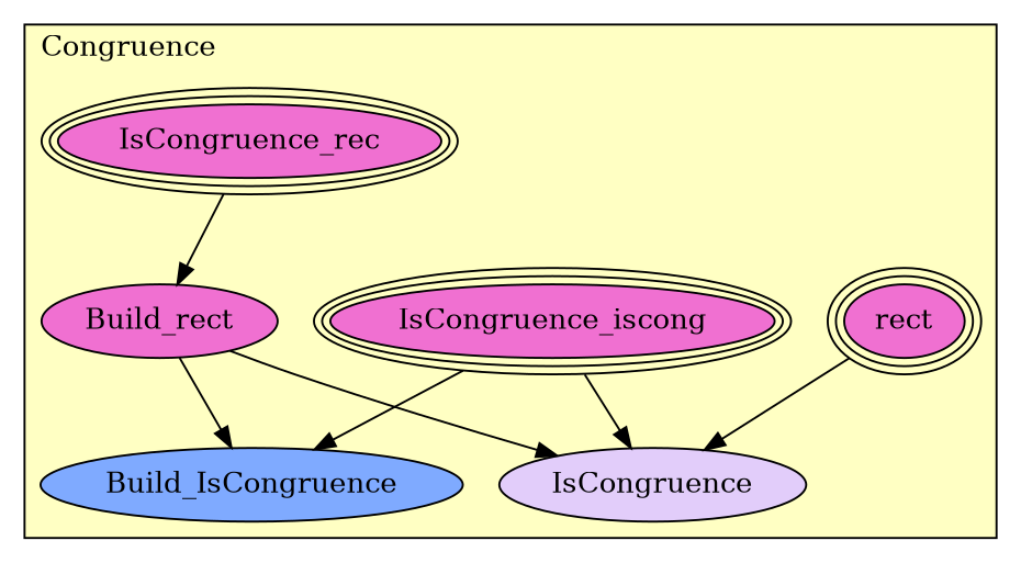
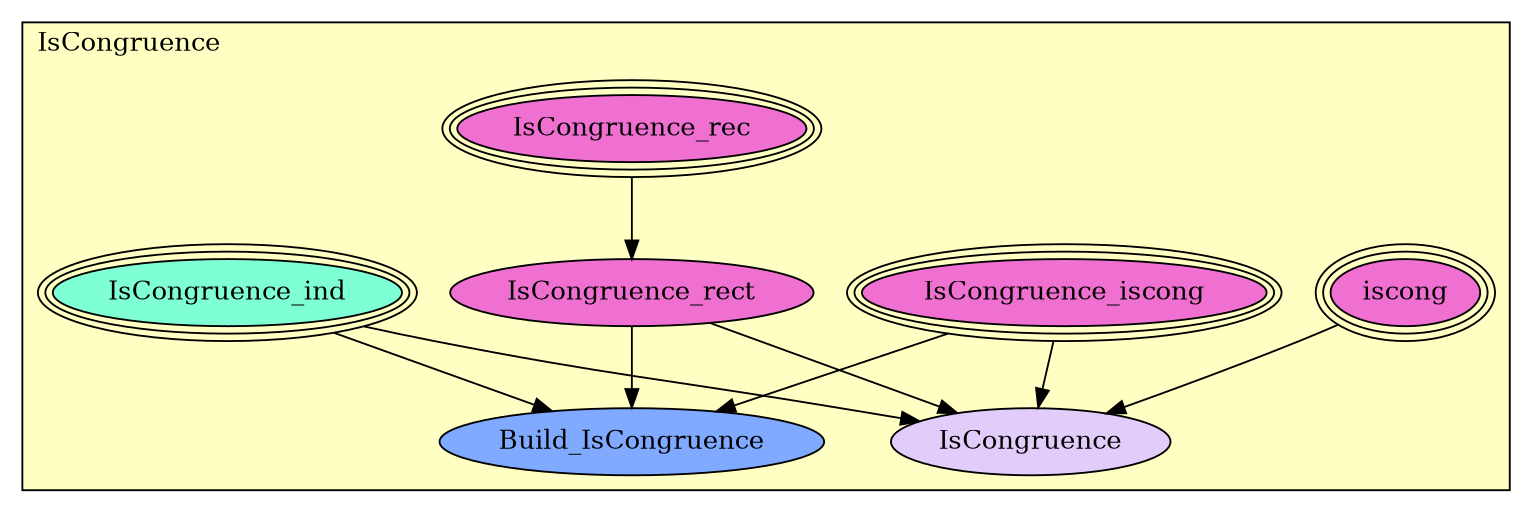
  digraph {
    node [fillcolor="#F070D1" peripheries=3 style=filled]
-   n1 [label=rect]
+   n1 [label=iscong]
    n2 [label=IsCongruence_iscong]
    n3 [label=IsCongruence_rec]
-   n5 [label=Build_rect peripheries=""]
+   n4 [fillcolor="#7FFFD4" label=IsCongruence_ind]
+   n5 [label=IsCongruence_rect peripheries=""]
    n6 [fillcolor="#7FAAFF" label=Build_IsCongruence peripheries=""]
    n7 [fillcolor="#E2CDFA" label=IsCongruence peripheries=""]
    subgraph cluster_1 {
      fillcolor="#FFFFC3"
-     label=Congruence
+     label=IsCongruence
      labeljust=l
      style=filled
      n1
      n2
      n3
+     n4
      n5
      n6
      n7
    }
    n1 -> n7
    n2 -> n6
    n2 -> n7
    n3 -> n5
+   n4 -> n6
+   n4 -> n7
    n5 -> n6
    n5 -> n7
  }
